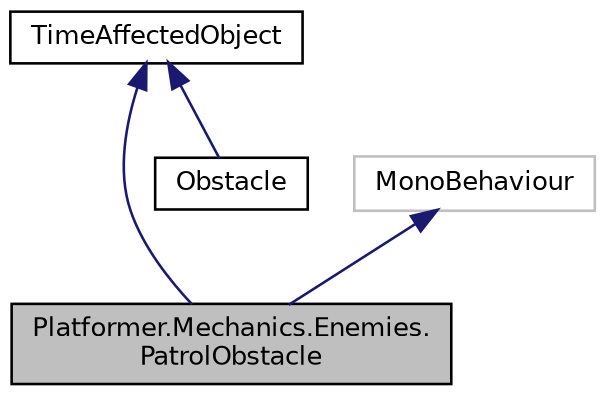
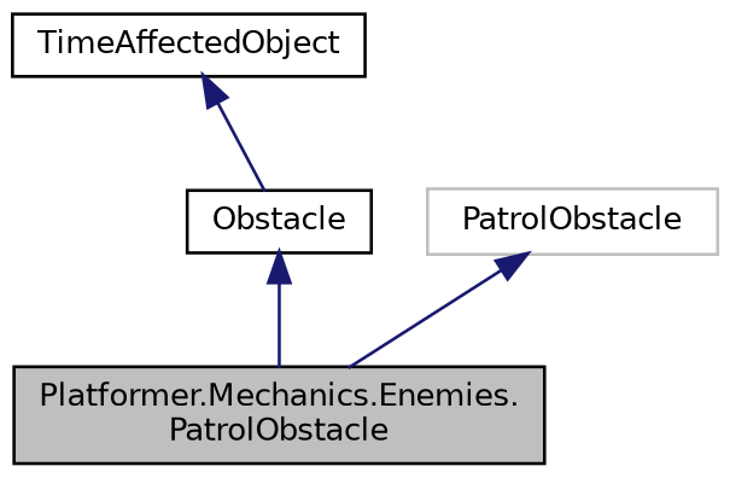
  digraph {
    node [color=black fillcolor=white fontname=Helvetica fontsize=10 shape=record style=filled]
    edge [color=midnightblue dir=back fontname=Helvetica fontsize=10 labelfontname=Helvetica labelfontsize=10 style=solid]
    n1 [fillcolor=grey75 fontcolor=black height=0.2 label="Platformer.Mechanics.Enemies.\lPatrolObstacle" width=0.4]
    n2 [height=0.2 label=Obstacle width=0.4]
    n3 [height=0.2 label=TimeAffectedObject width=0.4]
-   n4 [color=grey75 height=0.2 label=MonoBehaviour width=0.4]
-   n3 -> n1
+   n4 [color=grey75 height=0.2 label=PatrolObstacle width=0.4]
+   n2 -> n1
    n3 -> n2
    n4 -> n1
  }
